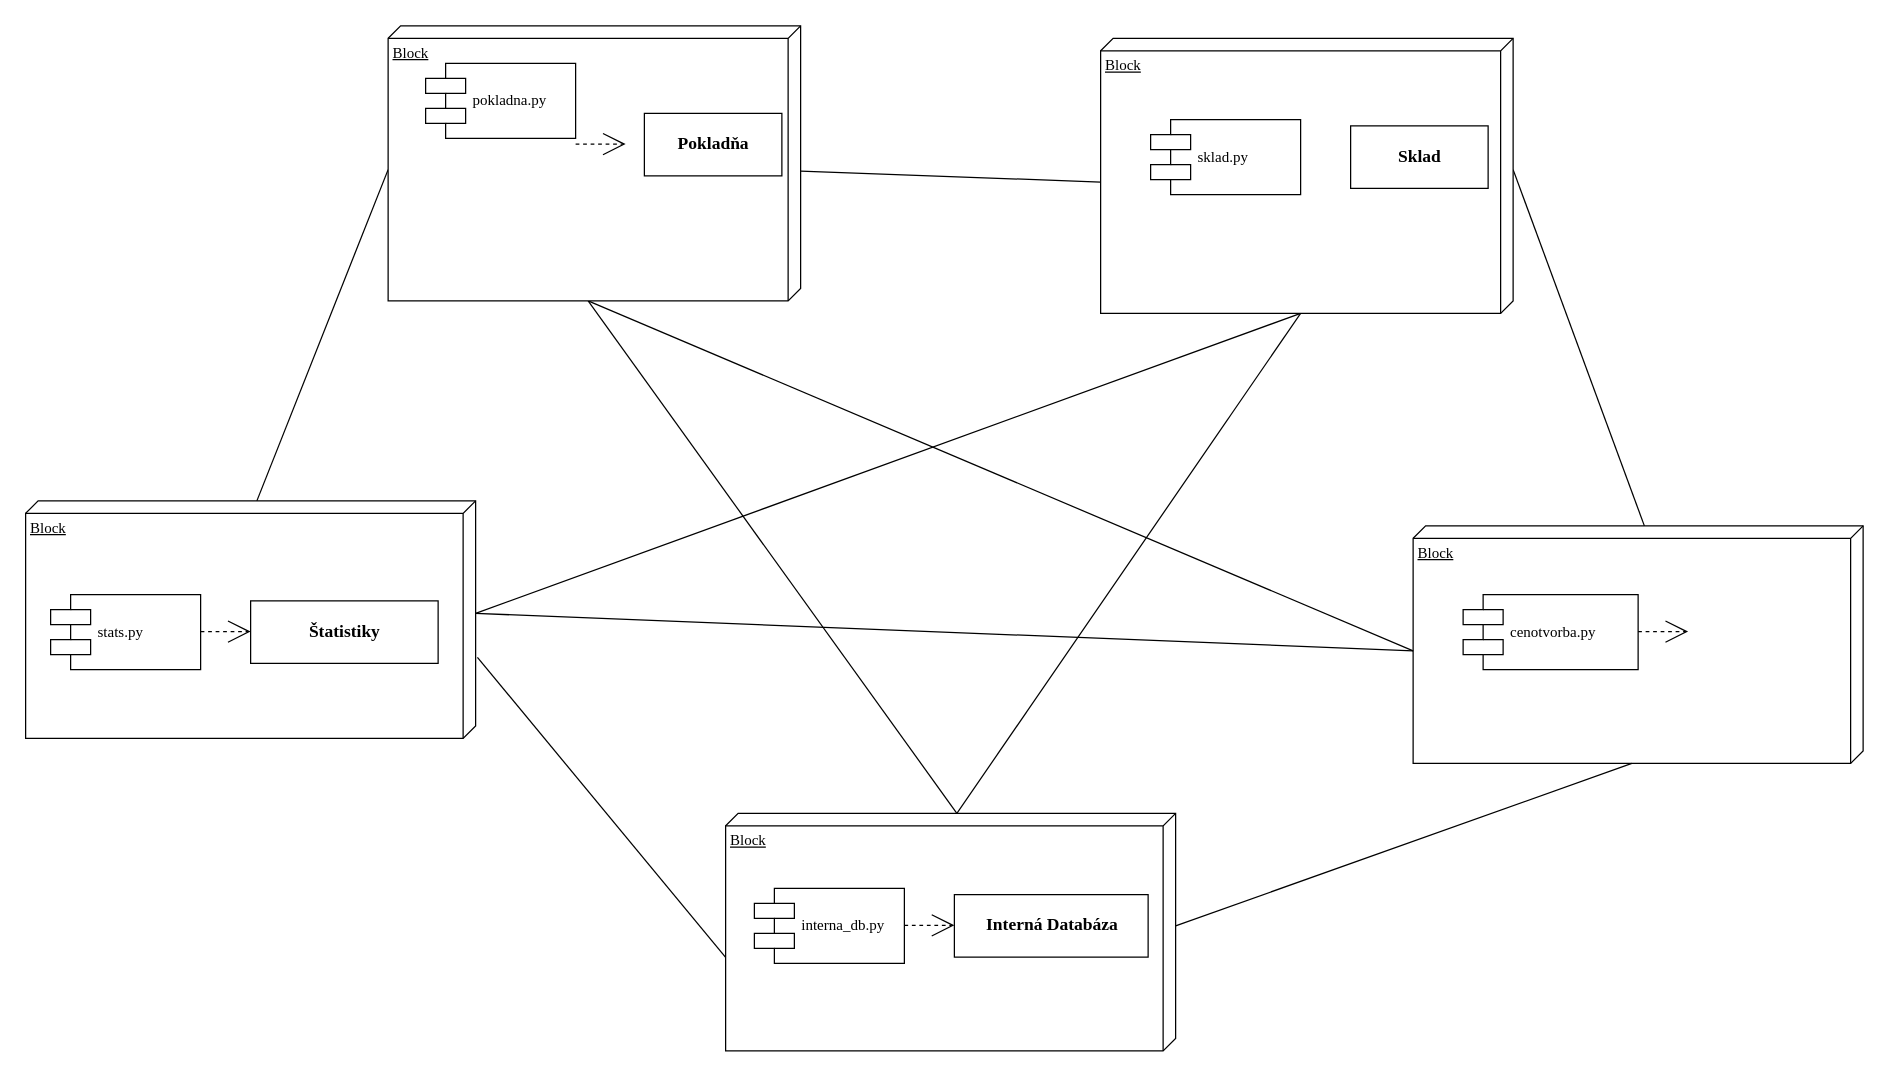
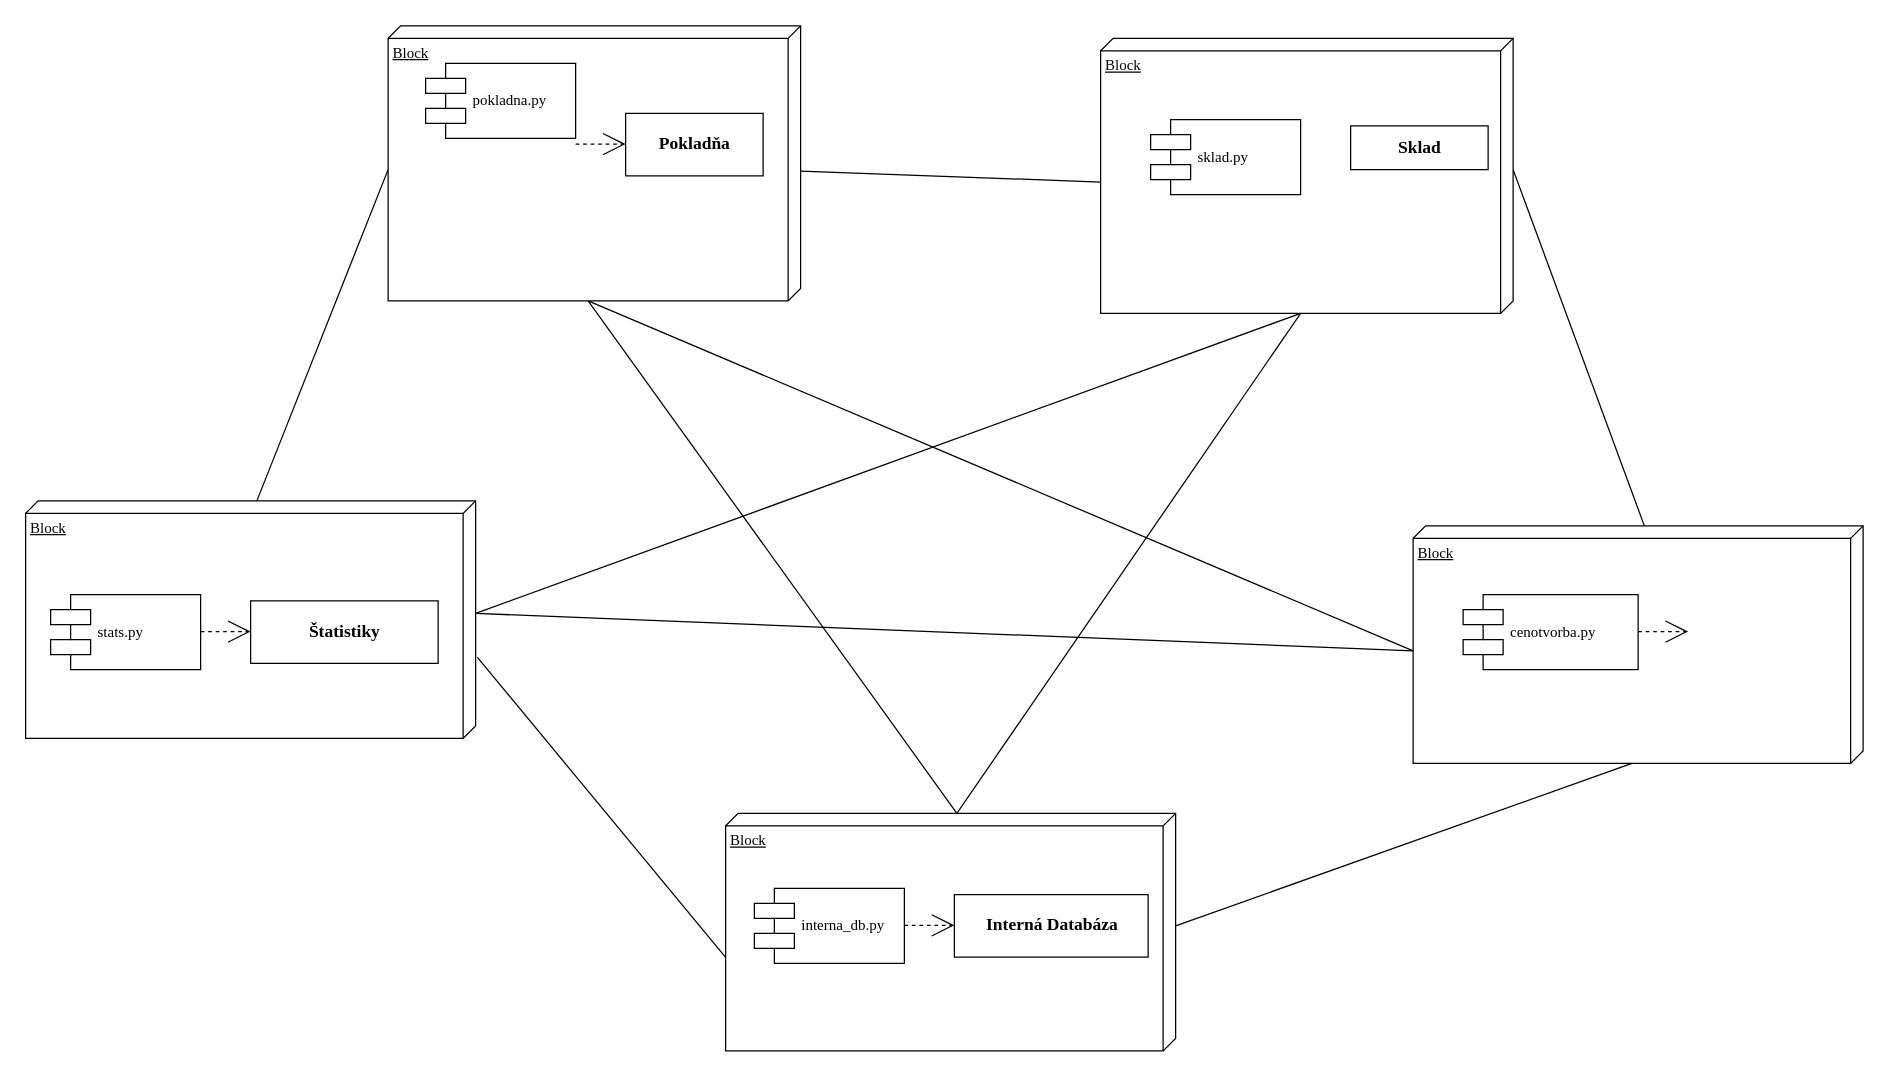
  <mxCell id="0" />
  <mxCell id="1" parent="0" />
  <mxCell id="2" value="" style="endArrow=none;html=1;rounded=0;fontSize=14;exitX=0.659;exitY=-0.004;exitDx=0;exitDy=0;exitPerimeter=0;entryX=0.606;entryY=1;entryDx=0;entryDy=0;entryPerimeter=0;" edge="1" parent="1" source="33" target="9"><mxGeometry width="50" height="50" relative="1" as="geometry"><mxPoint x="520" y="590" as="sourcePoint" /><mxPoint x="570" y="530" as="targetPoint" /></mxGeometry></mxCell>
  <mxCell id="3" value="" style="group" vertex="1" connectable="0" parent="1"><mxGeometry x="1130" y="420" width="360" height="190" as="geometry" /></mxCell>
  <mxCell id="4" value="Block" style="verticalAlign=top;align=left;spacingTop=8;spacingLeft=2;spacingRight=12;shape=cube;size=10;direction=south;fontStyle=4;html=1;rounded=0;shadow=0;comic=0;labelBackgroundColor=none;strokeWidth=1;fontFamily=Verdana;fontSize=12" vertex="1" parent="3"><mxGeometry width="360" height="190" as="geometry" /></mxCell>
  <mxCell id="5" value="cenotvorba.py" style="shape=component;align=left;spacingLeft=36;rounded=0;shadow=0;comic=0;labelBackgroundColor=none;strokeWidth=1;fontFamily=Verdana;fontSize=12;html=1;" vertex="1" parent="3"><mxGeometry x="40" y="55" width="140" height="60" as="geometry" /></mxCell>
  <mxCell id="6" style="edgeStyle=orthogonalEdgeStyle;rounded=0;html=1;dashed=1;labelBackgroundColor=none;startArrow=none;startFill=0;startSize=8;endArrow=open;endFill=0;endSize=16;fontFamily=Verdana;fontSize=12;" edge="1" parent="3"><mxGeometry relative="1" as="geometry"><mxPoint x="180" y="84.58" as="sourcePoint" /><mxPoint x="220" y="84.58" as="targetPoint" /></mxGeometry></mxCell>
  <mxCell id="7" value="" style="group" vertex="1" connectable="0" parent="1"><mxGeometry x="580" y="650" width="360" height="190" as="geometry" /></mxCell>
  <mxCell id="8" value="" style="group" vertex="1" connectable="0" parent="7"><mxGeometry width="360" height="190" as="geometry" /></mxCell>
  <mxCell id="9" value="Block" style="verticalAlign=top;align=left;spacingTop=8;spacingLeft=2;spacingRight=12;shape=cube;size=10;direction=south;fontStyle=4;html=1;rounded=0;shadow=0;comic=0;labelBackgroundColor=none;strokeWidth=1;fontFamily=Verdana;fontSize=12" parent="8" vertex="1"><mxGeometry width="360" height="190" as="geometry" /></mxCell>
  <mxCell id="10" value="" style="group" vertex="1" connectable="0" parent="8"><mxGeometry x="23" y="60" width="315" height="60" as="geometry" /></mxCell>
  <mxCell id="11" value="interna_db.py" style="shape=component;align=left;spacingLeft=36;rounded=0;shadow=0;comic=0;labelBackgroundColor=none;strokeWidth=1;fontFamily=Verdana;fontSize=12;html=1;" parent="10" vertex="1"><mxGeometry width="120" height="60" as="geometry" /></mxCell>
  <mxCell id="12" value="Interná Databáza" style="html=1;rounded=0;shadow=0;comic=0;labelBackgroundColor=none;strokeWidth=1;fontFamily=Verdana;fontSize=14;align=center;fontStyle=1" vertex="1" parent="10"><mxGeometry x="160" y="5" width="155" height="50" as="geometry" /></mxCell>
  <mxCell id="13" style="edgeStyle=orthogonalEdgeStyle;rounded=0;html=1;dashed=1;labelBackgroundColor=none;startArrow=none;startFill=0;startSize=8;endArrow=open;endFill=0;endSize=16;fontFamily=Verdana;fontSize=12;" edge="1" parent="10"><mxGeometry relative="1" as="geometry"><mxPoint x="120" y="29.58" as="sourcePoint" /><mxPoint x="160" y="29.58" as="targetPoint" /></mxGeometry></mxCell>
  <mxCell id="14" value="" style="endArrow=none;html=1;rounded=0;fontSize=14;exitX=0;exitY=0;exitDx=190;exitDy=185;exitPerimeter=0;entryX=0;entryY=0;entryDx=90;entryDy=0;entryPerimeter=0;" edge="1" parent="1" source="4" target="9"><mxGeometry width="50" height="50" relative="1" as="geometry"><mxPoint x="980" y="540" as="sourcePoint" /><mxPoint x="1148.56" y="724.93" as="targetPoint" /></mxGeometry></mxCell>
  <mxCell id="15" value="" style="endArrow=none;html=1;rounded=0;fontSize=14;exitX=0;exitY=0;exitDx=115;exitDy=330;exitPerimeter=0;entryX=0;entryY=0;entryDx=0;entryDy=175;entryPerimeter=0;" edge="1" parent="1" source="28" target="33"><mxGeometry width="50" height="50" relative="1" as="geometry"><mxPoint x="320" y="250" as="sourcePoint" /><mxPoint x="488.56" y="434.93" as="targetPoint" /></mxGeometry></mxCell>
  <mxCell id="16" value="" style="endArrow=none;html=1;rounded=0;fontSize=14;entryX=0;entryY=0;entryDx=115;entryDy=330;entryPerimeter=0;" edge="1" parent="1" source="28" target="24"><mxGeometry width="50" height="50" relative="1" as="geometry"><mxPoint x="640" y="115.07" as="sourcePoint" /><mxPoint x="808.56" y="300" as="targetPoint" /></mxGeometry></mxCell>
  <mxCell id="17" value="" style="endArrow=none;html=1;rounded=0;fontSize=14;exitX=0;exitY=0;exitDx=105;exitDy=0;exitPerimeter=0;entryX=0;entryY=0;entryDx=0;entryDy=175;entryPerimeter=0;" edge="1" parent="1" source="24" target="4"><mxGeometry width="50" height="50" relative="1" as="geometry"><mxPoint x="1100" y="220" as="sourcePoint" /><mxPoint x="1268.56" y="404.93" as="targetPoint" /></mxGeometry></mxCell>
  <mxCell id="18" value="" style="endArrow=none;html=1;rounded=0;fontSize=14;exitX=0;exitY=0;exitDx=220;exitDy=170;exitPerimeter=0;entryX=0;entryY=0;entryDx=90;entryDy=0;entryPerimeter=0;" edge="1" parent="1" source="24" target="33"><mxGeometry width="50" height="50" relative="1" as="geometry"><mxPoint x="550" y="310" as="sourcePoint" /><mxPoint x="455" y="530" as="targetPoint" /></mxGeometry></mxCell>
  <mxCell id="19" value="" style="endArrow=none;html=1;rounded=0;fontSize=14;exitX=0;exitY=0;exitDx=100;exitDy=360;exitPerimeter=0;entryX=0;entryY=0;entryDx=220;entryDy=170;entryPerimeter=0;" edge="1" parent="1" source="4" target="28"><mxGeometry width="50" height="50" relative="1" as="geometry"><mxPoint x="1085" y="520" as="sourcePoint" /><mxPoint x="990" y="740" as="targetPoint" /></mxGeometry></mxCell>
  <mxCell id="20" value="" style="endArrow=none;html=1;rounded=0;fontSize=14;exitX=0;exitY=0;exitDx=220;exitDy=170;exitPerimeter=0;entryX=0;entryY=0;entryDx=0;entryDy=175;entryPerimeter=0;" edge="1" parent="1" source="28" target="9"><mxGeometry width="50" height="50" relative="1" as="geometry"><mxPoint x="715" y="360" as="sourcePoint" /><mxPoint x="620" y="580" as="targetPoint" /></mxGeometry></mxCell>
  <mxCell id="21" value="" style="endArrow=none;html=1;rounded=0;fontSize=14;exitX=0;exitY=0;exitDx=220;exitDy=170;exitPerimeter=0;entryX=0;entryY=0;entryDx=0;entryDy=175;entryPerimeter=0;" edge="1" parent="1" source="24" target="9"><mxGeometry width="50" height="50" relative="1" as="geometry"><mxPoint x="907.5" y="370" as="sourcePoint" /><mxPoint x="812.5" y="590" as="targetPoint" /></mxGeometry></mxCell>
  <mxCell id="22" value="" style="endArrow=none;html=1;rounded=0;fontSize=14;exitX=0;exitY=0;exitDx=100;exitDy=360;exitPerimeter=0;entryX=0;entryY=0;entryDx=90;entryDy=0;entryPerimeter=0;" edge="1" parent="1" source="4" target="33"><mxGeometry width="50" height="50" relative="1" as="geometry"><mxPoint x="1090" y="520" as="sourcePoint" /><mxPoint x="610" y="725" as="targetPoint" /></mxGeometry></mxCell>
  <mxCell id="23" value="" style="group" vertex="1" connectable="0" parent="1"><mxGeometry x="880" y="30" width="330" height="220" as="geometry" /></mxCell>
  <mxCell id="24" value="Block" style="verticalAlign=top;align=left;spacingTop=8;spacingLeft=2;spacingRight=12;shape=cube;size=10;direction=south;fontStyle=4;html=1;rounded=0;shadow=0;comic=0;labelBackgroundColor=none;strokeWidth=1;fontFamily=Verdana;fontSize=12" parent="23" vertex="1"><mxGeometry width="330" height="220" as="geometry" /></mxCell>
  <mxCell id="25" value="sklad.py" style="shape=component;align=left;spacingLeft=36;rounded=0;shadow=0;comic=0;labelBackgroundColor=none;strokeWidth=1;fontFamily=Verdana;fontSize=12;html=1;" parent="23" vertex="1"><mxGeometry x="40" y="65" width="120" height="60" as="geometry" /></mxCell>
- <mxCell id="26" value="Sklad" style="html=1;rounded=0;shadow=0;comic=0;labelBackgroundColor=none;strokeWidth=1;fontFamily=Verdana;fontSize=14;align=center;fontStyle=1" parent="23" vertex="1"><mxGeometry x="200" y="70" width="110" height="50" as="geometry" /></mxCell>
+ <mxCell id="26" value="Sklad" style="html=1;rounded=0;shadow=0;comic=0;labelBackgroundColor=none;strokeWidth=1;fontFamily=Verdana;fontSize=14;align=center;fontStyle=1" parent="23" vertex="1"><mxGeometry x="200" y="70" width="110" height="35" as="geometry" /></mxCell>
  <mxCell id="27" value="" style="group" vertex="1" connectable="0" parent="1"><mxGeometry x="310" y="20" width="330" height="220" as="geometry" /></mxCell>
  <mxCell id="28" value="Block" style="verticalAlign=top;align=left;spacingTop=8;spacingLeft=2;spacingRight=12;shape=cube;size=10;direction=south;fontStyle=4;html=1;rounded=0;shadow=0;comic=0;labelBackgroundColor=none;strokeWidth=1;fontFamily=Verdana;fontSize=12" parent="27" vertex="1"><mxGeometry width="330" height="220" as="geometry" /></mxCell>
- <mxCell id="29" value="Pokladňa" style="html=1;rounded=0;shadow=0;comic=0;labelBackgroundColor=none;strokeWidth=1;fontFamily=Verdana;fontSize=14;align=center;fontStyle=1" parent="27" vertex="1"><mxGeometry x="205" y="70" width="110" height="50" as="geometry" /></mxCell>
+ <mxCell id="29" value="Pokladňa" style="html=1;rounded=0;shadow=0;comic=0;labelBackgroundColor=none;strokeWidth=1;fontFamily=Verdana;fontSize=14;align=center;fontStyle=1" parent="27" vertex="1"><mxGeometry x="190" y="70" width="110" height="50" as="geometry" /></mxCell>
  <mxCell id="30" value="pokladna.py" style="shape=component;align=left;spacingLeft=36;rounded=0;shadow=0;comic=0;labelBackgroundColor=none;strokeWidth=1;fontFamily=Verdana;fontSize=12;html=1;" parent="27" vertex="1"><mxGeometry x="30" y="30" width="120" height="60" as="geometry" /></mxCell>
  <mxCell id="31" style="edgeStyle=orthogonalEdgeStyle;rounded=0;html=1;dashed=1;labelBackgroundColor=none;startArrow=none;startFill=0;startSize=8;endArrow=open;endFill=0;endSize=16;fontFamily=Verdana;fontSize=12;" edge="1" parent="27"><mxGeometry relative="1" as="geometry"><mxPoint x="150" y="94.58" as="sourcePoint" /><mxPoint x="190" y="94.58" as="targetPoint" /></mxGeometry></mxCell>
  <mxCell id="32" value="" style="group" vertex="1" connectable="0" parent="1"><mxGeometry x="20" y="400" width="360" height="190" as="geometry" /></mxCell>
  <mxCell id="33" value="Block" style="verticalAlign=top;align=left;spacingTop=8;spacingLeft=2;spacingRight=12;shape=cube;size=10;direction=south;fontStyle=4;html=1;rounded=0;shadow=0;comic=0;labelBackgroundColor=none;strokeWidth=1;fontFamily=Verdana;fontSize=12" vertex="1" parent="32"><mxGeometry width="360" height="190" as="geometry" /></mxCell>
  <mxCell id="34" value="stats.py" style="shape=component;align=left;spacingLeft=36;rounded=0;shadow=0;comic=0;labelBackgroundColor=none;strokeWidth=1;fontFamily=Verdana;fontSize=12;html=1;" vertex="1" parent="32"><mxGeometry x="20" y="75" width="120" height="60" as="geometry" /></mxCell>
  <mxCell id="35" value="Štatistiky" style="html=1;rounded=0;shadow=0;comic=0;labelBackgroundColor=none;strokeWidth=1;fontFamily=Verdana;fontSize=14;align=center;fontStyle=1" vertex="1" parent="32"><mxGeometry x="180" y="80" width="150" height="50" as="geometry" /></mxCell>
  <mxCell id="36" style="edgeStyle=orthogonalEdgeStyle;rounded=0;html=1;dashed=1;labelBackgroundColor=none;startArrow=none;startFill=0;startSize=8;endArrow=open;endFill=0;endSize=16;fontFamily=Verdana;fontSize=12;" edge="1" parent="32"><mxGeometry relative="1" as="geometry"><mxPoint x="140" y="104.58" as="sourcePoint" /><mxPoint x="180" y="104.58" as="targetPoint" /></mxGeometry></mxCell>
